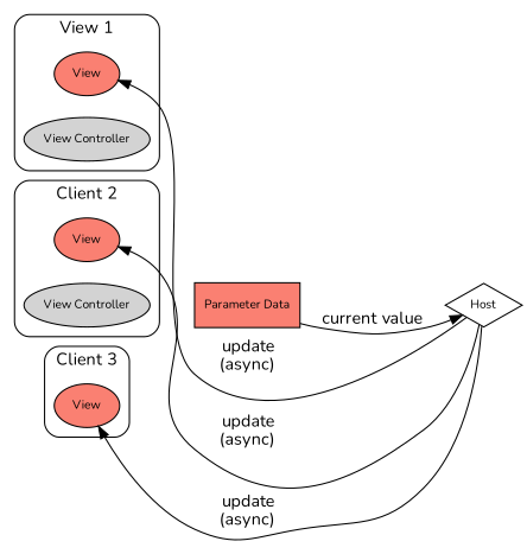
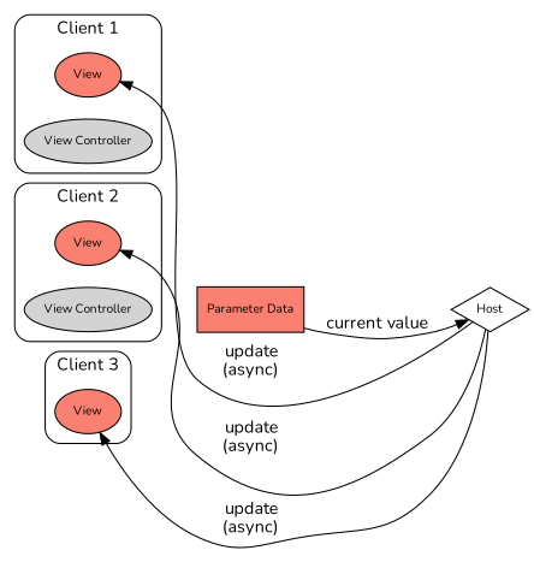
  graph {
    rankdir=LR
    fontname=Nunito
    node [fillcolor=salmon fontname=Nunito fontsize=10 shape=oval style=filled]
    edge [fontname=Nunito]
    n1 [label=View]
    n2 [label="View Controller" fillcolor=""]
    n3 [label=View]
    n4 [label="View Controller" fillcolor=""]
    n5 [label=View]
    n6 [label=Host shape=diamond fillcolor="" style=""]
    n7 [label="Parameter Data" shape=record]
    subgraph cluster_1 {
-     label="View 1"
+     label="Client 1"
      style=rounded
      n1
      n2
    }
    subgraph cluster_2 {
      label="Client 2"
      style=rounded
      n3
      n4
    }
    subgraph cluster_3 {
      label="Client 3"
      style=rounded
      n5
    }
    n2 -- n7 [style=invis]
    n4 -- n7 [style=invis]
    n5 -- n7 [style=invis]
    n6 -- n1 [arrowhead=normal constraint=false dir=forward label="update\r(async)"]
    n6 -- n3 [arrowhead=normal constraint=false dir=forward label="update\r(async)"]
    n6 -- n5 [arrowhead=normal constraint=false dir=forward label="update\r(async)"]
    n7 -- n6 [style=invis]
    n7 -- n6 [arrowhead=normal constraint=false dir=forward label="current value"]
  }
